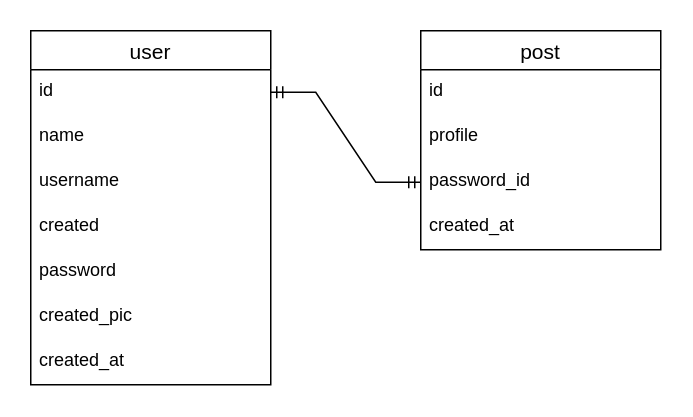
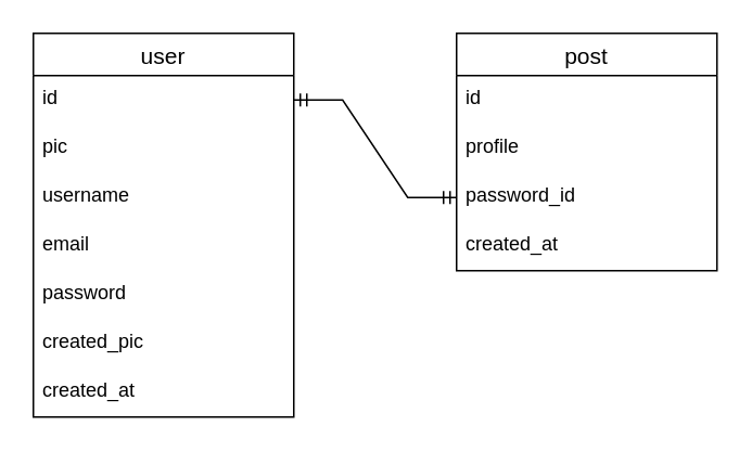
  <mxCell id="0" />
  <mxCell id="1" parent="0" />
  <mxCell id="2" value="user" style="swimlane;fontStyle=0;childLayout=stackLayout;horizontal=1;startSize=26;horizontalStack=0;resizeParent=1;resizeParentMax=0;resizeLast=0;collapsible=1;marginBottom=0;align=center;fontSize=14;" vertex="1" parent="1"><mxGeometry x="20" y="20" width="160" height="236" as="geometry" /></mxCell>
  <mxCell id="3" value="id" style="text;strokeColor=none;fillColor=none;spacingLeft=4;spacingRight=4;overflow=hidden;rotatable=0;points=[[0,0.5],[1,0.5]];portConstraint=eastwest;fontSize=12;" vertex="1" parent="2"><mxGeometry y="26" width="160" height="30" as="geometry" /></mxCell>
- <mxCell id="4" value="name" style="text;strokeColor=none;fillColor=none;spacingLeft=4;spacingRight=4;overflow=hidden;rotatable=0;points=[[0,0.5],[1,0.5]];portConstraint=eastwest;fontSize=12;" vertex="1" parent="2"><mxGeometry y="56" width="160" height="30" as="geometry" /></mxCell>
+ <mxCell id="4" value="pic" style="text;strokeColor=none;fillColor=none;spacingLeft=4;spacingRight=4;overflow=hidden;rotatable=0;points=[[0,0.5],[1,0.5]];portConstraint=eastwest;fontSize=12;" vertex="1" parent="2"><mxGeometry y="56" width="160" height="30" as="geometry" /></mxCell>
  <mxCell id="5" value="username" style="text;strokeColor=none;fillColor=none;spacingLeft=4;spacingRight=4;overflow=hidden;rotatable=0;points=[[0,0.5],[1,0.5]];portConstraint=eastwest;fontSize=12;" vertex="1" parent="2"><mxGeometry y="86" width="160" height="30" as="geometry" /></mxCell>
- <mxCell id="6" value="created" style="text;strokeColor=none;fillColor=none;spacingLeft=4;spacingRight=4;overflow=hidden;rotatable=0;points=[[0,0.5],[1,0.5]];portConstraint=eastwest;fontSize=12;" vertex="1" parent="2"><mxGeometry y="116" width="160" height="30" as="geometry" /></mxCell>
+ <mxCell id="6" value="email" style="text;strokeColor=none;fillColor=none;spacingLeft=4;spacingRight=4;overflow=hidden;rotatable=0;points=[[0,0.5],[1,0.5]];portConstraint=eastwest;fontSize=12;" vertex="1" parent="2"><mxGeometry y="116" width="160" height="30" as="geometry" /></mxCell>
  <mxCell id="7" value="password" style="text;strokeColor=none;fillColor=none;spacingLeft=4;spacingRight=4;overflow=hidden;rotatable=0;points=[[0,0.5],[1,0.5]];portConstraint=eastwest;fontSize=12;" vertex="1" parent="2"><mxGeometry y="146" width="160" height="30" as="geometry" /></mxCell>
  <mxCell id="8" value="created_pic" style="text;strokeColor=none;fillColor=none;spacingLeft=4;spacingRight=4;overflow=hidden;rotatable=0;points=[[0,0.5],[1,0.5]];portConstraint=eastwest;fontSize=12;" vertex="1" parent="2"><mxGeometry y="176" width="160" height="30" as="geometry" /></mxCell>
  <mxCell id="9" value="created_at" style="text;strokeColor=none;fillColor=none;spacingLeft=4;spacingRight=4;overflow=hidden;rotatable=0;points=[[0,0.5],[1,0.5]];portConstraint=eastwest;fontSize=12;" vertex="1" parent="2"><mxGeometry y="206" width="160" height="30" as="geometry" /></mxCell>
  <mxCell id="10" value="post" style="swimlane;fontStyle=0;childLayout=stackLayout;horizontal=1;startSize=26;horizontalStack=0;resizeParent=1;resizeParentMax=0;resizeLast=0;collapsible=1;marginBottom=0;align=center;fontSize=14;" vertex="1" parent="1"><mxGeometry x="280" y="20" width="160" height="146" as="geometry" /></mxCell>
  <mxCell id="11" value="id" style="text;strokeColor=none;fillColor=none;spacingLeft=4;spacingRight=4;overflow=hidden;rotatable=0;points=[[0,0.5],[1,0.5]];portConstraint=eastwest;fontSize=12;" vertex="1" parent="10"><mxGeometry y="26" width="160" height="30" as="geometry" /></mxCell>
  <mxCell id="12" value="profile" style="text;strokeColor=none;fillColor=none;spacingLeft=4;spacingRight=4;overflow=hidden;rotatable=0;points=[[0,0.5],[1,0.5]];portConstraint=eastwest;fontSize=12;" vertex="1" parent="10"><mxGeometry y="56" width="160" height="30" as="geometry" /></mxCell>
  <mxCell id="13" value="password_id" style="text;strokeColor=none;fillColor=none;spacingLeft=4;spacingRight=4;overflow=hidden;rotatable=0;points=[[0,0.5],[1,0.5]];portConstraint=eastwest;fontSize=12;" vertex="1" parent="10"><mxGeometry y="86" width="160" height="30" as="geometry" /></mxCell>
  <mxCell id="14" value="created_at" style="text;strokeColor=none;fillColor=none;spacingLeft=4;spacingRight=4;overflow=hidden;rotatable=0;points=[[0,0.5],[1,0.5]];portConstraint=eastwest;fontSize=12;" vertex="1" parent="10"><mxGeometry y="116" width="160" height="30" as="geometry" /></mxCell>
  <mxCell id="15" value="" style="edgeStyle=entityRelationEdgeStyle;fontSize=12;html=1;endArrow=ERmandOne;startArrow=ERmandOne;rounded=0;exitX=1;exitY=0.5;exitDx=0;exitDy=0;entryX=0;entryY=0.5;entryDx=0;entryDy=0;" edge="1" parent="1" source="3" target="13"><mxGeometry width="100" height="100" relative="1" as="geometry"><mxPoint x="240" y="140" as="sourcePoint" /><mxPoint x="340" y="40" as="targetPoint" /></mxGeometry></mxCell>
